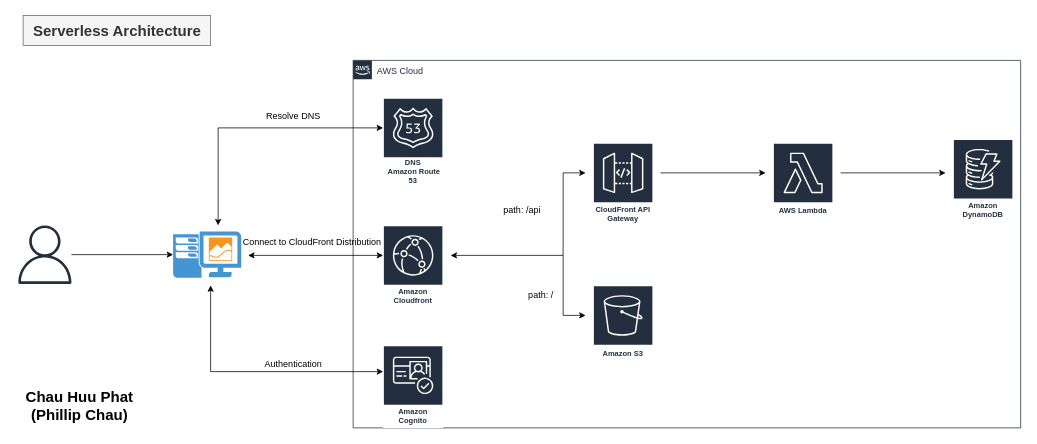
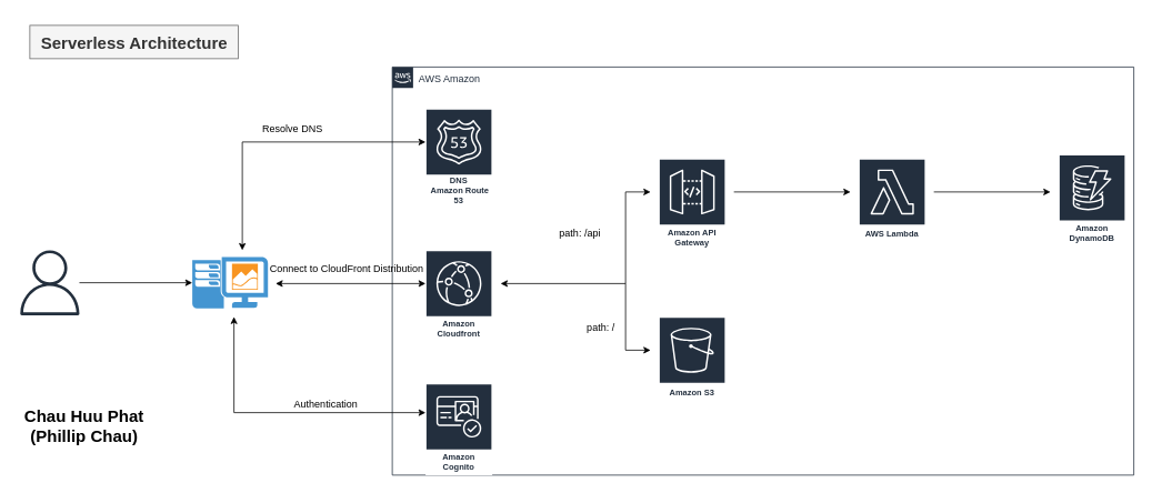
  <mxCell id="0" />
  <mxCell id="1" parent="0" />
- <mxCell id="2" value="AWS Cloud" style="points=[[0,0],[0.25,0],[0.5,0],[0.75,0],[1,0],[1,0.25],[1,0.5],[1,0.75],[1,1],[0.75,1],[0.5,1],[0.25,1],[0,1],[0,0.75],[0,0.5],[0,0.25]];outlineConnect=0;gradientColor=none;html=1;whiteSpace=wrap;fontSize=12;fontStyle=0;container=1;pointerEvents=0;collapsible=0;recursiveResize=0;shape=mxgraph.aws4.group;grIcon=mxgraph.aws4.group_aws_cloud_alt;strokeColor=#232F3E;fillColor=none;verticalAlign=top;align=left;spacingLeft=30;fontColor=#232F3E;dashed=0;movable=1;resizable=1;rotatable=1;deletable=1;editable=1;locked=0;connectable=1;" parent="1" vertex="1"><mxGeometry x="470" y="80" width="890" height="490" as="geometry" /></mxCell>
+ <mxCell id="2" value="AWS Amazon" style="points=[[0,0],[0.25,0],[0.5,0],[0.75,0],[1,0],[1,0.25],[1,0.5],[1,0.75],[1,1],[0.75,1],[0.5,1],[0.25,1],[0,1],[0,0.75],[0,0.5],[0,0.25]];outlineConnect=0;gradientColor=none;html=1;whiteSpace=wrap;fontSize=12;fontStyle=0;container=1;pointerEvents=0;collapsible=0;recursiveResize=0;shape=mxgraph.aws4.group;grIcon=mxgraph.aws4.group_aws_cloud_alt;strokeColor=#232F3E;fillColor=none;verticalAlign=top;align=left;spacingLeft=30;fontColor=#232F3E;dashed=0;movable=1;resizable=1;rotatable=1;deletable=1;editable=1;locked=0;connectable=1;" parent="1" vertex="1"><mxGeometry x="470" y="80" width="890" height="490" as="geometry" /></mxCell>
  <mxCell id="3" value="DNS &lt;br&gt;&amp;nbsp;Amazon Route 53" style="sketch=0;outlineConnect=0;fontColor=#232F3E;gradientColor=none;strokeColor=#ffffff;fillColor=#232F3E;dashed=0;verticalLabelPosition=middle;verticalAlign=bottom;align=center;html=1;whiteSpace=wrap;fontSize=10;fontStyle=1;spacing=3;shape=mxgraph.aws4.productIcon;prIcon=mxgraph.aws4.route_53;" parent="2" vertex="1"><mxGeometry x="40" y="50" width="80" height="120" as="geometry" /></mxCell>
  <mxCell id="4" value="Amazon Cognito" style="sketch=0;outlineConnect=0;fontColor=#232F3E;gradientColor=none;strokeColor=#ffffff;fillColor=#232F3E;dashed=0;verticalLabelPosition=middle;verticalAlign=bottom;align=center;html=1;whiteSpace=wrap;fontSize=10;fontStyle=1;spacing=3;shape=mxgraph.aws4.productIcon;prIcon=mxgraph.aws4.cognito;" parent="2" vertex="1"><mxGeometry x="40" y="380" width="80" height="110" as="geometry" /></mxCell>
  <mxCell id="5" value="AWS Lambda" style="sketch=0;outlineConnect=0;fontColor=#232F3E;gradientColor=none;strokeColor=#ffffff;fillColor=#232F3E;dashed=0;verticalLabelPosition=middle;verticalAlign=bottom;align=center;html=1;whiteSpace=wrap;fontSize=10;fontStyle=1;spacing=3;shape=mxgraph.aws4.productIcon;prIcon=mxgraph.aws4.lambda;" parent="2" vertex="1"><mxGeometry x="560" y="110" width="80" height="100" as="geometry" /></mxCell>
  <mxCell id="6" value="Amazon S3" style="sketch=0;outlineConnect=0;fontColor=#232F3E;gradientColor=none;strokeColor=#ffffff;fillColor=#232F3E;dashed=0;verticalLabelPosition=middle;verticalAlign=bottom;align=center;html=1;whiteSpace=wrap;fontSize=10;fontStyle=1;spacing=3;shape=mxgraph.aws4.productIcon;prIcon=mxgraph.aws4.s3;" parent="2" vertex="1"><mxGeometry x="320" y="300" width="80" height="100" as="geometry" /></mxCell>
- <mxCell id="7" value="CloudFront API Gateway" style="sketch=0;outlineConnect=0;fontColor=#232F3E;gradientColor=none;strokeColor=#ffffff;fillColor=#232F3E;dashed=0;verticalLabelPosition=middle;verticalAlign=bottom;align=center;html=1;whiteSpace=wrap;fontSize=10;fontStyle=1;spacing=3;shape=mxgraph.aws4.productIcon;prIcon=mxgraph.aws4.api_gateway;" parent="2" vertex="1"><mxGeometry x="320" y="110" width="80" height="110" as="geometry" /></mxCell>
+ <mxCell id="7" value="Amazon API Gateway" style="sketch=0;outlineConnect=0;fontColor=#232F3E;gradientColor=none;strokeColor=#ffffff;fillColor=#232F3E;dashed=0;verticalLabelPosition=middle;verticalAlign=bottom;align=center;html=1;whiteSpace=wrap;fontSize=10;fontStyle=1;spacing=3;shape=mxgraph.aws4.productIcon;prIcon=mxgraph.aws4.api_gateway;" parent="2" vertex="1"><mxGeometry x="320" y="110" width="80" height="110" as="geometry" /></mxCell>
  <mxCell id="8" value="Amazon DynamoDB" style="sketch=0;outlineConnect=0;fontColor=#232F3E;gradientColor=none;strokeColor=#ffffff;fillColor=#232F3E;dashed=0;verticalLabelPosition=middle;verticalAlign=bottom;align=center;html=1;whiteSpace=wrap;fontSize=10;fontStyle=1;spacing=3;shape=mxgraph.aws4.productIcon;prIcon=mxgraph.aws4.dynamodb;" parent="2" vertex="1"><mxGeometry x="800" y="105" width="80" height="110" as="geometry" /></mxCell>
  <mxCell id="9" value="Amazon Cloudfront" style="sketch=0;outlineConnect=0;fontColor=#232F3E;gradientColor=none;strokeColor=#ffffff;fillColor=#232F3E;dashed=0;verticalLabelPosition=middle;verticalAlign=bottom;align=center;html=1;whiteSpace=wrap;fontSize=10;fontStyle=1;spacing=3;shape=mxgraph.aws4.productIcon;prIcon=mxgraph.aws4.cloudfront;" parent="2" vertex="1"><mxGeometry x="40" y="220" width="80" height="110" as="geometry" /></mxCell>
  <mxCell id="10" value="" style="sketch=0;outlineConnect=0;fontColor=#232F3E;gradientColor=none;fillColor=#232F3D;strokeColor=none;dashed=0;verticalLabelPosition=bottom;verticalAlign=top;align=center;html=1;fontSize=12;fontStyle=0;aspect=fixed;pointerEvents=1;shape=mxgraph.aws4.user;" parent="1" vertex="1"><mxGeometry x="20" y="300" width="78" height="78" as="geometry" /></mxCell>
  <mxCell id="11" value="" style="shadow=0;dashed=0;html=1;strokeColor=none;fillColor=#4495D1;labelPosition=center;verticalLabelPosition=bottom;verticalAlign=top;align=center;outlineConnect=0;shape=mxgraph.veeam.one_client;" parent="1" vertex="1"><mxGeometry x="230" y="308.2" width="90.8" height="61.6" as="geometry" /></mxCell>
  <mxCell id="12" value="" style="endArrow=classic;html=1;rounded=0;" parent="1" source="10" target="11" edge="1"><mxGeometry width="50" height="50" relative="1" as="geometry"><mxPoint x="720" y="360" as="sourcePoint" /><mxPoint x="770" y="310" as="targetPoint" /></mxGeometry></mxCell>
  <mxCell id="13" value="" style="endArrow=classic;startArrow=classic;html=1;rounded=0;" parent="1" edge="1"><mxGeometry width="50" height="50" relative="1" as="geometry"><mxPoint x="290" y="300" as="sourcePoint" /><mxPoint x="510" y="170" as="targetPoint" /><Array as="points"><mxPoint x="290" y="170" /></Array></mxGeometry></mxCell>
  <mxCell id="14" value="" style="endArrow=classic;startArrow=classic;html=1;rounded=0;" parent="1" edge="1"><mxGeometry width="50" height="50" relative="1" as="geometry"><mxPoint x="330" y="340" as="sourcePoint" /><mxPoint x="510" y="340" as="targetPoint" /></mxGeometry></mxCell>
  <mxCell id="15" value="" style="endArrow=classic;startArrow=classic;html=1;rounded=0;" parent="1" edge="1"><mxGeometry width="50" height="50" relative="1" as="geometry"><mxPoint x="510" y="495" as="sourcePoint" /><mxPoint x="280" y="380" as="targetPoint" /><Array as="points"><mxPoint x="280" y="495" /></Array></mxGeometry></mxCell>
- <mxCell id="16" value="Resolve DNS" style="text;html=1;align=center;verticalAlign=middle;resizable=0;points=[];autosize=1;strokeColor=none;fillColor=none;" parent="1" vertex="1"><mxGeometry x="340" y="140" width="100" height="30" as="geometry" /></mxCell>
+ <mxCell id="16" value="Resolve DNS" style="text;html=1;align=center;verticalAlign=middle;resizable=0;points=[];autosize=1;strokeColor=none;fillColor=none;" parent="1" vertex="1"><mxGeometry x="300" y="140" width="100" height="30" as="geometry" /></mxCell>
  <mxCell id="17" value="Connect to CloudFront Distribution" style="text;html=1;align=center;verticalAlign=middle;resizable=0;points=[];autosize=1;strokeColor=none;fillColor=none;" parent="1" vertex="1"><mxGeometry x="310" y="308.2" width="210" height="30" as="geometry" /></mxCell>
  <mxCell id="18" value="Authentication" style="text;html=1;align=center;verticalAlign=middle;resizable=0;points=[];autosize=1;strokeColor=none;fillColor=none;" parent="1" vertex="1"><mxGeometry x="340" y="470" width="100" height="30" as="geometry" /></mxCell>
  <mxCell id="19" value="" style="endArrow=classic;startArrow=classic;html=1;rounded=0;" parent="1" edge="1"><mxGeometry width="50" height="50" relative="1" as="geometry"><mxPoint x="600" y="340" as="sourcePoint" /><mxPoint x="780" y="230" as="targetPoint" /><Array as="points"><mxPoint x="750" y="340" /><mxPoint x="750" y="230" /></Array></mxGeometry></mxCell>
  <mxCell id="20" value="" style="endArrow=classic;html=1;rounded=0;" parent="1" edge="1"><mxGeometry width="50" height="50" relative="1" as="geometry"><mxPoint x="750" y="340" as="sourcePoint" /><mxPoint x="780" y="420" as="targetPoint" /><Array as="points"><mxPoint x="750" y="340" /><mxPoint x="750" y="420" /></Array></mxGeometry></mxCell>
  <mxCell id="21" value="path: /api" style="text;html=1;align=center;verticalAlign=middle;resizable=0;points=[];autosize=1;strokeColor=none;fillColor=none;" parent="1" vertex="1"><mxGeometry x="660" y="265" width="70" height="30" as="geometry" /></mxCell>
  <mxCell id="22" value="path: /" style="text;html=1;align=center;verticalAlign=middle;resizable=0;points=[];autosize=1;strokeColor=none;fillColor=none;" parent="1" vertex="1"><mxGeometry x="690" y="378" width="60" height="30" as="geometry" /></mxCell>
  <mxCell id="23" value="" style="endArrow=classic;html=1;rounded=0;" parent="1" edge="1"><mxGeometry width="50" height="50" relative="1" as="geometry"><mxPoint x="880" y="230" as="sourcePoint" /><mxPoint x="1020" y="230" as="targetPoint" /></mxGeometry></mxCell>
  <mxCell id="24" value="" style="endArrow=classic;html=1;rounded=0;" parent="1" edge="1"><mxGeometry width="50" height="50" relative="1" as="geometry"><mxPoint x="1120" y="230" as="sourcePoint" /><mxPoint x="1260" y="230" as="targetPoint" /></mxGeometry></mxCell>
- <mxCell id="25" value="&lt;font style=&quot;font-size: 20px;&quot;&gt;&lt;b&gt;Chau Huu Phat&lt;br&gt;(Phillip Chau)&lt;/b&gt;&lt;/font&gt;" style="text;html=1;align=center;verticalAlign=middle;resizable=0;points=[];autosize=1;strokeColor=none;fillColor=none;" vertex="1" parent="1"><mxGeometry x="20" y="510" width="170" height="60" as="geometry" /></mxCell>
- <mxCell id="26" value="&lt;span style=&quot;font-size: 20px;&quot;&gt;&lt;b&gt;Serverless Architecture&lt;/b&gt;&lt;/span&gt;" style="text;html=1;align=center;verticalAlign=middle;resizable=0;points=[];autosize=1;strokeColor=#666666;fillColor=#f5f5f5;fontColor=#333333;" vertex="1" parent="1"><mxGeometry x="30" y="20" width="250" height="40" as="geometry" /></mxCell>
+ <mxCell id="25" value="&lt;font style=&quot;font-size: 20px;&quot;&gt;&lt;b&gt;Chau Huu Phat&lt;br&gt;(Phillip Chau)&lt;/b&gt;&lt;/font&gt;" style="text;html=1;align=center;verticalAlign=middle;resizable=0;points=[];autosize=1;strokeColor=none;fillColor=none;" vertex="1" parent="1"><mxGeometry x="15" y="480" width="170" height="60" as="geometry" /></mxCell>
+ <mxCell id="26" value="&lt;span style=&quot;font-size: 20px;&quot;&gt;&lt;b&gt;Serverless Architecture&lt;/b&gt;&lt;/span&gt;" style="text;html=1;align=center;verticalAlign=middle;resizable=0;points=[];autosize=1;strokeColor=#666666;fillColor=#f5f5f5;fontColor=#333333;" vertex="1" parent="1"><mxGeometry x="35" y="30" width="250" height="40" as="geometry" /></mxCell>
